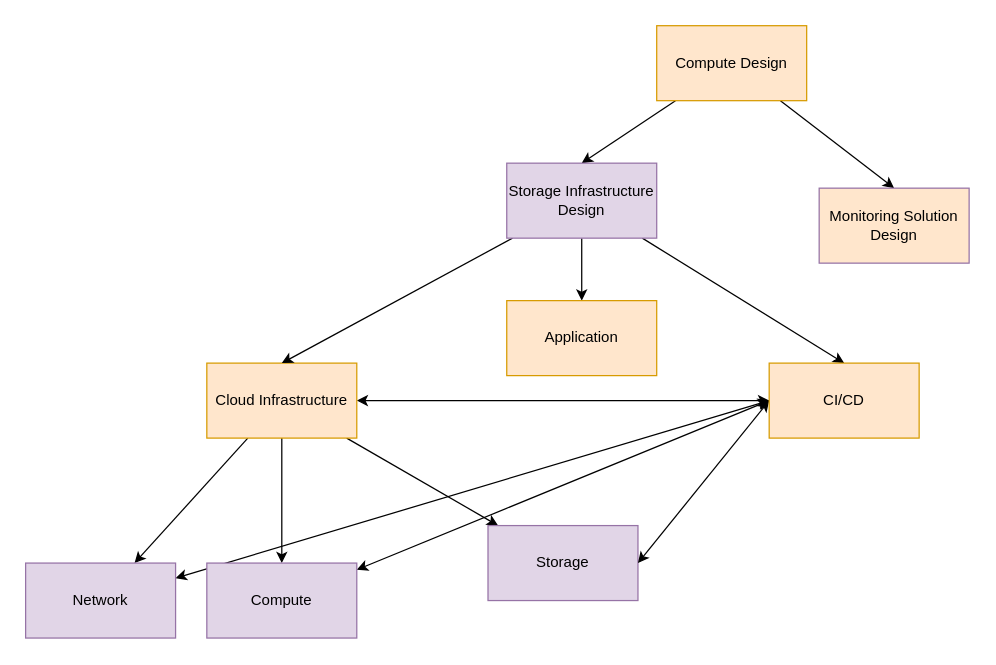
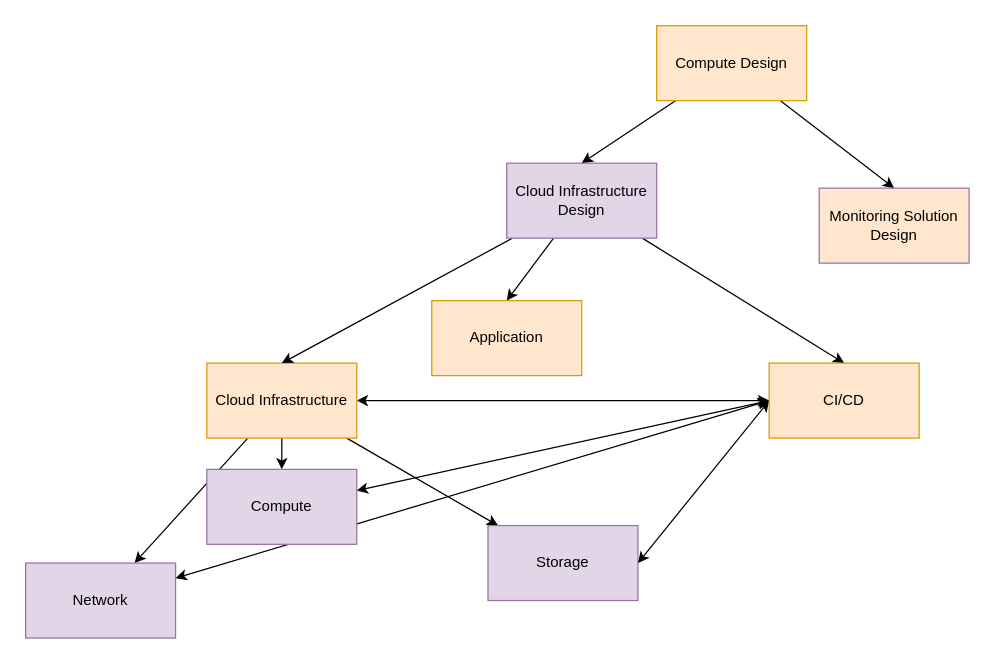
  <mxCell id="0" />
  <mxCell id="1" parent="0" />
  <mxCell id="2" style="rounded=0;orthogonalLoop=1;jettySize=auto;html=1;" edge="1" parent="1" source="6" target="16"><mxGeometry relative="1" as="geometry" /></mxCell>
  <mxCell id="3" style="rounded=0;orthogonalLoop=1;jettySize=auto;html=1;" edge="1" parent="1" source="6" target="18"><mxGeometry relative="1" as="geometry" /></mxCell>
  <mxCell id="4" style="rounded=0;orthogonalLoop=1;jettySize=auto;html=1;" edge="1" parent="1" source="6" target="19"><mxGeometry relative="1" as="geometry" /></mxCell>
  <mxCell id="5" style="edgeStyle=none;rounded=0;orthogonalLoop=1;jettySize=auto;html=1;startArrow=classic;startFill=1;" edge="1" parent="1" source="6" target="22"><mxGeometry relative="1" as="geometry" /></mxCell>
  <mxCell id="6" value="Cloud Infrastructure" style="rounded=0;whiteSpace=wrap;html=1;fillColor=#ffe6cc;strokeColor=#d79b00;" vertex="1" parent="1"><mxGeometry x="165" y="290" width="120" height="60" as="geometry" /></mxCell>
  <mxCell id="7" style="edgeStyle=none;rounded=0;orthogonalLoop=1;jettySize=auto;html=1;entryX=0.5;entryY=0;entryDx=0;entryDy=0;" edge="1" parent="1" source="9" target="14"><mxGeometry relative="1" as="geometry" /></mxCell>
  <mxCell id="8" style="edgeStyle=none;rounded=0;orthogonalLoop=1;jettySize=auto;html=1;entryX=0.5;entryY=0;entryDx=0;entryDy=0;" edge="1" parent="1" source="9" target="13"><mxGeometry relative="1" as="geometry" /></mxCell>
  <mxCell id="9" value="Compute Design" style="whiteSpace=wrap;html=1;rounded=0;strokeColor=#d79b00;fillColor=#ffe6cc;" vertex="1" parent="1"><mxGeometry x="525" y="20" width="120" height="60" as="geometry" /></mxCell>
  <mxCell id="10" style="edgeStyle=none;rounded=0;orthogonalLoop=1;jettySize=auto;html=1;entryX=0.5;entryY=0;entryDx=0;entryDy=0;" edge="1" parent="1" source="13" target="6"><mxGeometry relative="1" as="geometry" /></mxCell>
  <mxCell id="11" style="edgeStyle=none;rounded=0;orthogonalLoop=1;jettySize=auto;html=1;entryX=0.5;entryY=0;entryDx=0;entryDy=0;" edge="1" parent="1" source="13" target="20"><mxGeometry relative="1" as="geometry" /></mxCell>
  <mxCell id="12" style="edgeStyle=none;rounded=0;orthogonalLoop=1;jettySize=auto;html=1;entryX=0.5;entryY=0;entryDx=0;entryDy=0;" edge="1" parent="1" source="13" target="22"><mxGeometry relative="1" as="geometry" /></mxCell>
- <mxCell id="13" value="Storage Infrastructure Design" style="rounded=0;whiteSpace=wrap;html=1;fillColor=#e1d5e7;strokeColor=#9673a6;" vertex="1" parent="1"><mxGeometry x="405" y="130" width="120" height="60" as="geometry" /></mxCell>
+ <mxCell id="13" value="Cloud Infrastructure Design" style="rounded=0;whiteSpace=wrap;html=1;fillColor=#e1d5e7;strokeColor=#9673a6;" vertex="1" parent="1"><mxGeometry x="405" y="130" width="120" height="60" as="geometry" /></mxCell>
  <mxCell id="14" value="Monitoring Solution Design" style="rounded=0;whiteSpace=wrap;html=1;fillColor=#ffe6cc;strokeColor=#9673a6;" vertex="1" parent="1"><mxGeometry x="655" y="150" width="120" height="60" as="geometry" /></mxCell>
  <mxCell id="15" style="edgeStyle=none;rounded=0;orthogonalLoop=1;jettySize=auto;html=1;entryX=0;entryY=0.5;entryDx=0;entryDy=0;startArrow=classic;startFill=1;" edge="1" parent="1" source="16" target="22"><mxGeometry relative="1" as="geometry" /></mxCell>
  <mxCell id="16" value="Network" style="rounded=0;whiteSpace=wrap;html=1;fillColor=#e1d5e7;strokeColor=#9673a6;" vertex="1" parent="1"><mxGeometry x="20" y="450" width="120" height="60" as="geometry" /></mxCell>
  <mxCell id="17" style="edgeStyle=none;rounded=0;orthogonalLoop=1;jettySize=auto;html=1;entryX=0;entryY=0.5;entryDx=0;entryDy=0;startArrow=classic;startFill=1;" edge="1" parent="1" source="18" target="22"><mxGeometry relative="1" as="geometry" /></mxCell>
- <mxCell id="18" value="Compute" style="rounded=0;whiteSpace=wrap;html=1;fillColor=#e1d5e7;strokeColor=#9673a6;" vertex="1" parent="1"><mxGeometry x="165" y="450" width="120" height="60" as="geometry" /></mxCell>
+ <mxCell id="18" value="Compute" style="rounded=0;whiteSpace=wrap;html=1;fillColor=#e1d5e7;strokeColor=#9673a6;" vertex="1" parent="1"><mxGeometry x="165" y="375" width="120" height="60" as="geometry" /></mxCell>
  <mxCell id="19" value="Storage" style="rounded=0;whiteSpace=wrap;html=1;fillColor=#e1d5e7;strokeColor=#9673a6;" vertex="1" parent="1"><mxGeometry x="390" y="420" width="120" height="60" as="geometry" /></mxCell>
- <mxCell id="20" value="Application" style="rounded=0;whiteSpace=wrap;html=1;fillColor=#ffe6cc;strokeColor=#d79b00;" vertex="1" parent="1"><mxGeometry x="405" y="240" width="120" height="60" as="geometry" /></mxCell>
+ <mxCell id="20" value="Application" style="rounded=0;whiteSpace=wrap;html=1;fillColor=#ffe6cc;strokeColor=#d79b00;" vertex="1" parent="1"><mxGeometry x="345" y="240" width="120" height="60" as="geometry" /></mxCell>
  <mxCell id="21" style="edgeStyle=none;rounded=0;orthogonalLoop=1;jettySize=auto;html=1;entryX=1;entryY=0.5;entryDx=0;entryDy=0;startArrow=classic;startFill=1;exitX=0;exitY=0.5;exitDx=0;exitDy=0;" edge="1" parent="1" source="22" target="19"><mxGeometry relative="1" as="geometry" /></mxCell>
  <mxCell id="22" value="CI/CD" style="rounded=0;whiteSpace=wrap;html=1;fillColor=#ffe6cc;strokeColor=#d79b00;" vertex="1" parent="1"><mxGeometry x="615" y="290" width="120" height="60" as="geometry" /></mxCell>
